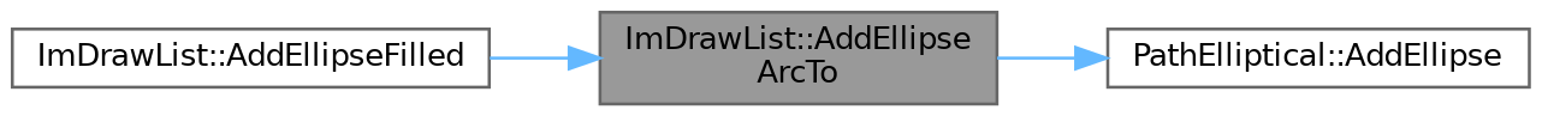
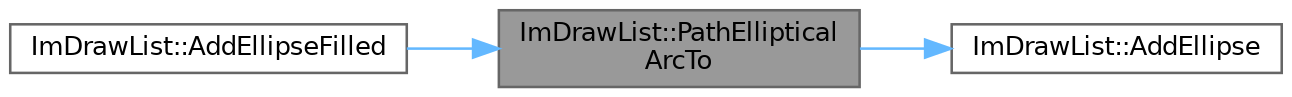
  digraph {
    rankdir=RL
    node [color=grey40 fillcolor=white fontname=Helvetica fontsize=10 shape=box style=filled]
    edge [color=steelblue1 dir=back fontname=Helvetica fontsize=10 labelfontname=Helvetica labelfontsize=10 style=solid]
-   n1 [color=gray40 fillcolor=grey60 fontcolor=black height=0.2 label="ImDrawList::AddEllipse\lArcTo" width=0.4]
+   n1 [color=gray40 fillcolor=grey60 fontcolor=black height=0.2 label="ImDrawList::PathElliptical\lArcTo" width=0.4]
    n2 [height=0.2 label="ImDrawList::AddEllipseFilled" width=0.4]
-   n3 [height=0.2 label="PathElliptical::AddEllipse" width=0.4]
+   n3 [height=0.2 label="ImDrawList::AddEllipse" width=0.4]
    n1 -> n2
    n3 -> n1
  }
